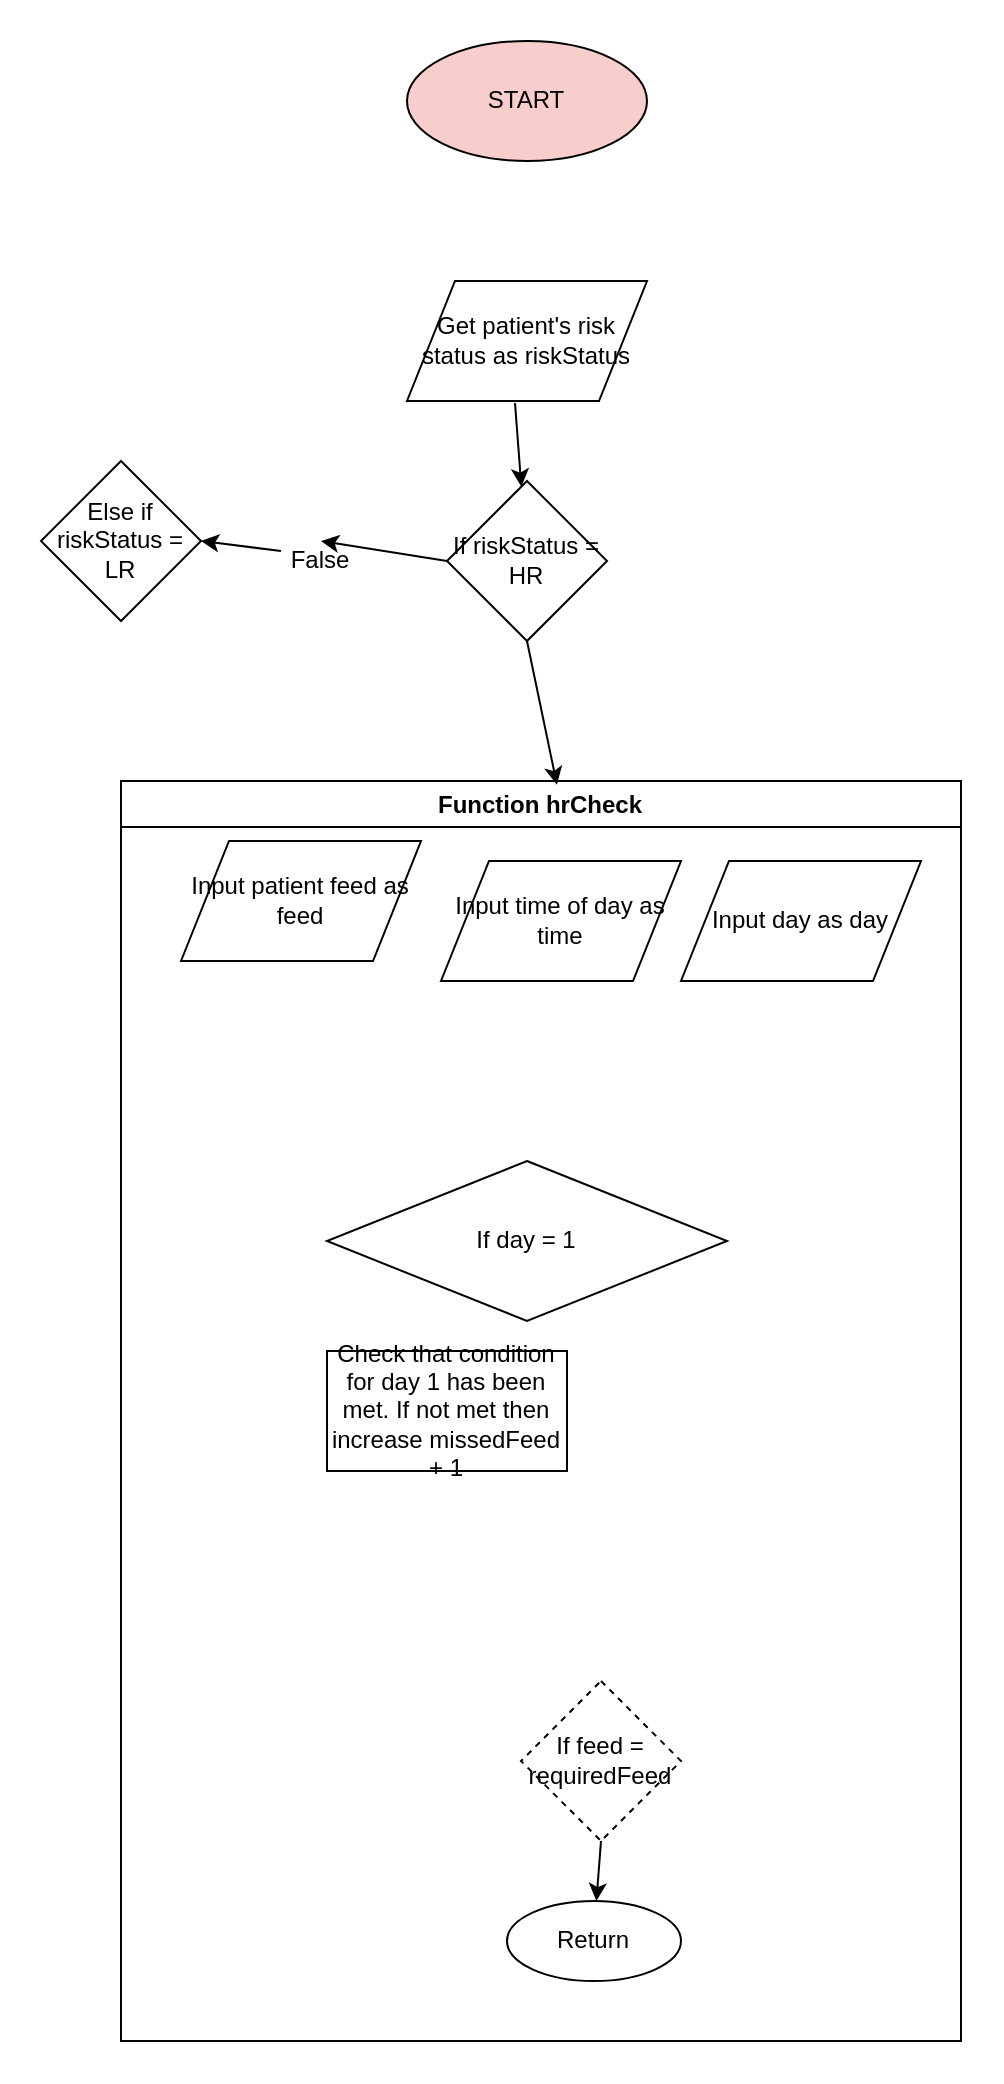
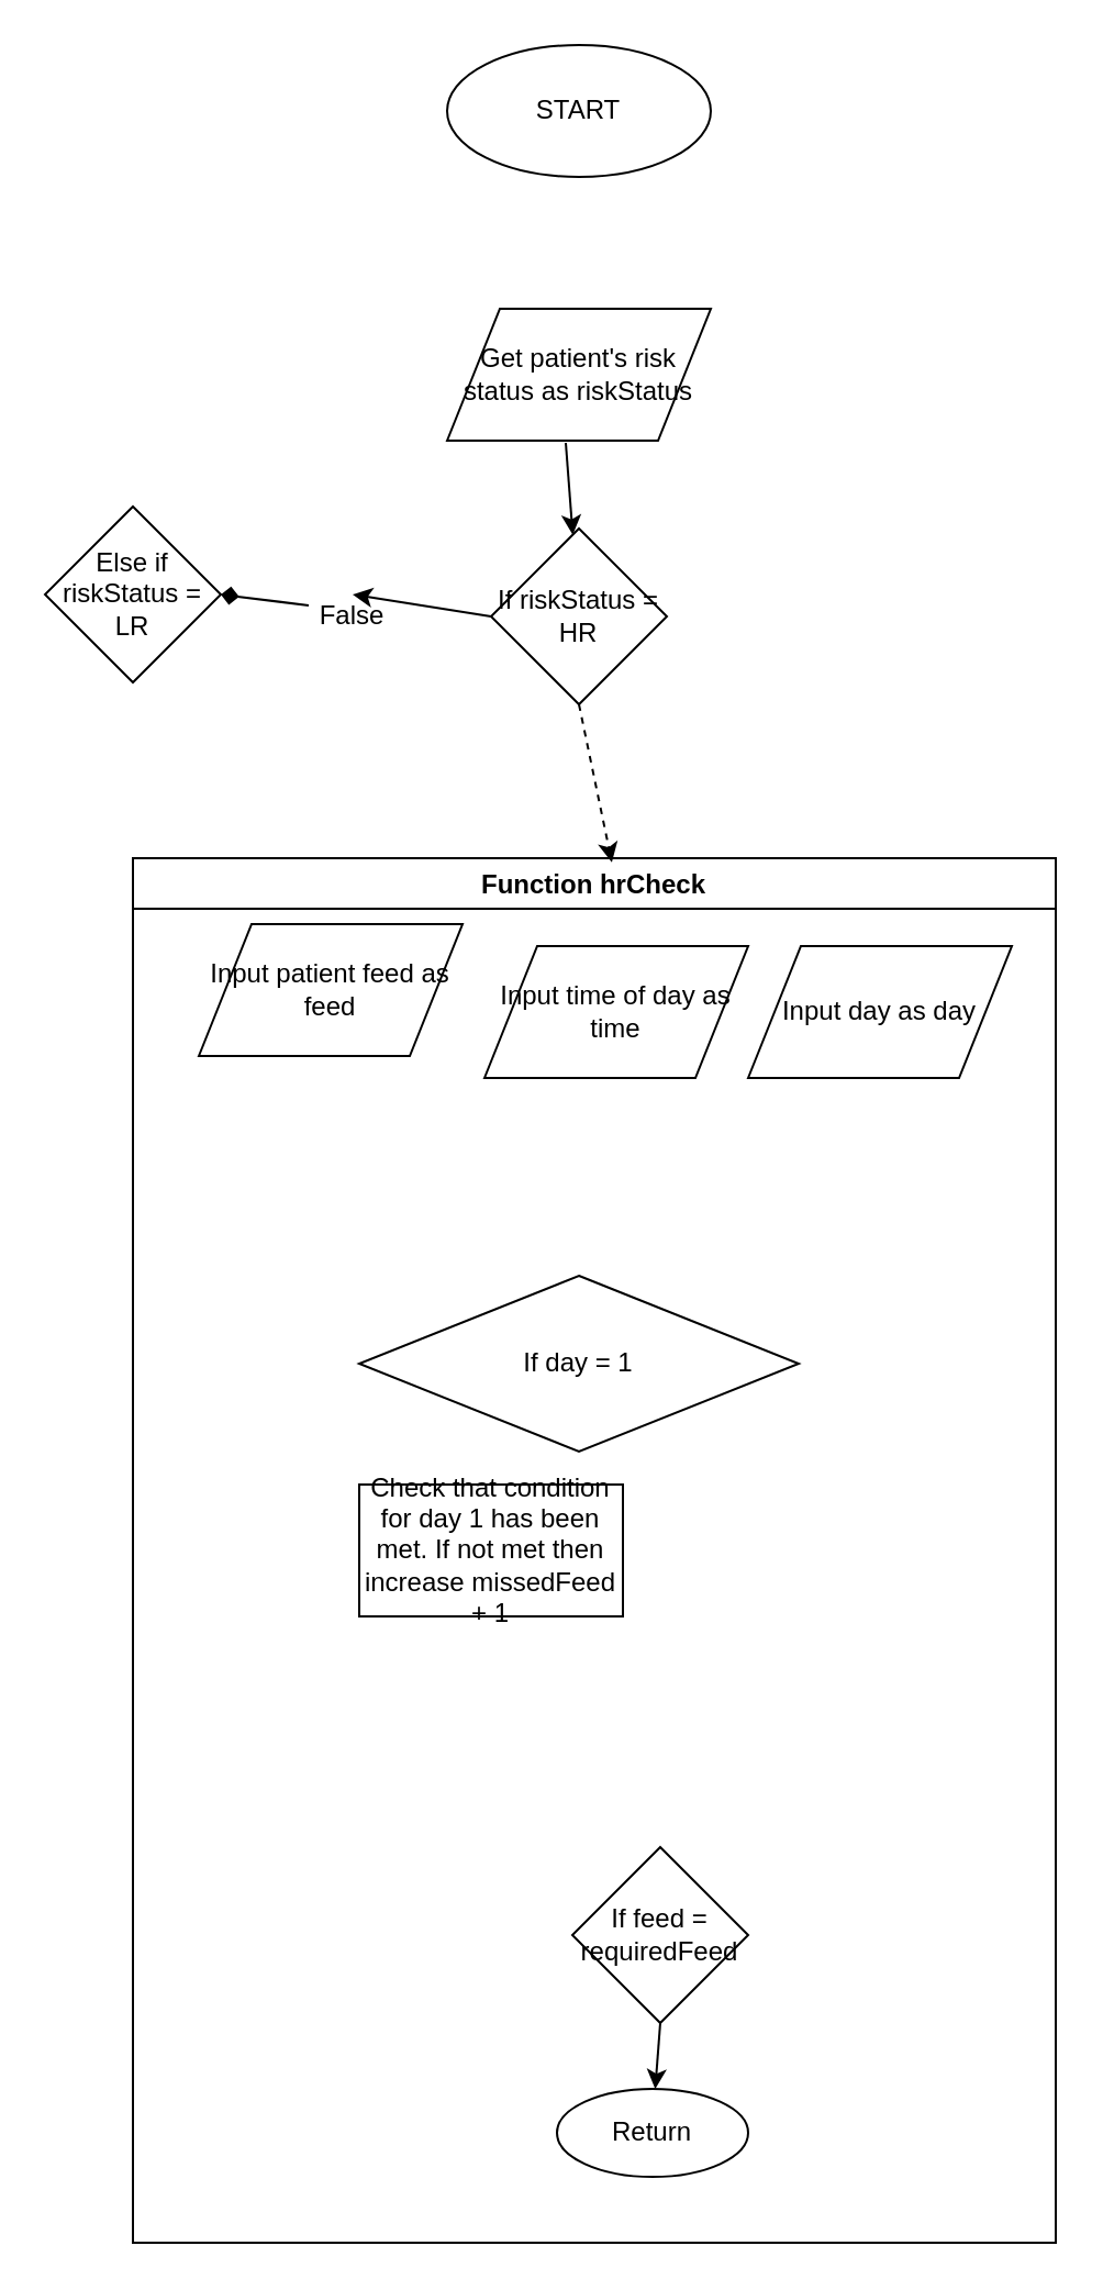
  <mxCell id="0" />
  <mxCell id="1" parent="0" />
- <mxCell id="2" value="START" style="ellipse;whiteSpace=wrap;html=1;fillColor=#f8cecc;" vertex="1" parent="1"><mxGeometry x="203" y="20" width="120" height="60" as="geometry" /></mxCell>
+ <mxCell id="2" value="START" style="ellipse;whiteSpace=wrap;html=1;" vertex="1" parent="1"><mxGeometry x="203" y="20" width="120" height="60" as="geometry" /></mxCell>
  <mxCell id="3" value="Get patient's risk status as riskStatus" style="shape=parallelogram;perimeter=parallelogramPerimeter;whiteSpace=wrap;html=1;" vertex="1" parent="1"><mxGeometry x="203" y="140" width="120" height="60" as="geometry" /></mxCell>
  <mxCell id="4" value="If riskStatus = HR" style="rhombus;whiteSpace=wrap;html=1;" vertex="1" parent="1"><mxGeometry x="223" y="240" width="80" height="80" as="geometry" /></mxCell>
  <mxCell id="5" value="Else if riskStatus = LR" style="rhombus;whiteSpace=wrap;html=1;" vertex="1" parent="1"><mxGeometry x="20" y="230" width="80" height="80" as="geometry" /></mxCell>
- <mxCell id="6" value="" style="endArrow=classic;html=1;exitX=0;exitY=0.25;exitDx=0;exitDy=0;entryX=1;entryY=0.5;entryDx=0;entryDy=0;" edge="1" parent="1" source="7" target="5"><mxGeometry width="50" height="50" relative="1" as="geometry"><mxPoint x="200" y="520" as="sourcePoint" /><mxPoint x="250" y="470" as="targetPoint" /></mxGeometry></mxCell>
+ <mxCell id="6" value="" style="endArrow=diamond;html=1;exitX=0;exitY=0.25;exitDx=0;exitDy=0;entryX=1;entryY=0.5;entryDx=0;entryDy=0;" edge="1" parent="1" source="7" target="5"><mxGeometry width="50" height="50" relative="1" as="geometry"><mxPoint x="200" y="520" as="sourcePoint" /><mxPoint x="250" y="470" as="targetPoint" /></mxGeometry></mxCell>
  <mxCell id="7" value="False" style="text;html=1;strokeColor=none;fillColor=none;align=center;verticalAlign=middle;whiteSpace=wrap;rounded=0;" vertex="1" parent="1"><mxGeometry x="140" y="270" width="40" height="20" as="geometry" /></mxCell>
  <mxCell id="8" value="" style="endArrow=classic;html=1;exitX=0;exitY=0.5;exitDx=0;exitDy=0;entryX=0.5;entryY=0;entryDx=0;entryDy=0;" edge="1" parent="1" source="4" target="7"><mxGeometry width="50" height="50" relative="1" as="geometry"><mxPoint x="263" y="320" as="sourcePoint" /><mxPoint x="263" y="370" as="targetPoint" /></mxGeometry></mxCell>
  <mxCell id="9" value="" style="endArrow=classic;html=1;exitX=0.45;exitY=1.017;exitDx=0;exitDy=0;exitPerimeter=0;" edge="1" parent="1" source="3" target="4"><mxGeometry width="50" height="50" relative="1" as="geometry"><mxPoint x="120" y="530" as="sourcePoint" /><mxPoint x="170" y="480" as="targetPoint" /></mxGeometry></mxCell>
  <mxCell id="10" value="Function hrCheck" style="swimlane;" vertex="1" parent="1"><mxGeometry x="60" y="390" width="420" height="630" as="geometry"><mxRectangle x="210" y="420" width="130" height="23" as="alternateBounds" /></mxGeometry></mxCell>
  <mxCell id="11" value="Input patient feed as feed" style="shape=parallelogram;perimeter=parallelogramPerimeter;whiteSpace=wrap;html=1;" vertex="1" parent="10"><mxGeometry x="30" y="30" width="120" height="60" as="geometry" /></mxCell>
  <mxCell id="12" value="Input time of day as time" style="shape=parallelogram;perimeter=parallelogramPerimeter;whiteSpace=wrap;html=1;" vertex="1" parent="10"><mxGeometry x="160" y="40" width="120" height="60" as="geometry" /></mxCell>
- <mxCell id="13" value="If feed = requiredFeed" style="rhombus;whiteSpace=wrap;html=1;dashed=1;" vertex="1" parent="10"><mxGeometry x="200" y="450" width="80" height="80" as="geometry" /></mxCell>
+ <mxCell id="13" value="If feed = requiredFeed" style="rhombus;whiteSpace=wrap;html=1;" vertex="1" parent="10"><mxGeometry x="200" y="450" width="80" height="80" as="geometry" /></mxCell>
  <mxCell id="14" value="Return" style="ellipse;whiteSpace=wrap;html=1;" vertex="1" parent="10"><mxGeometry x="193" y="560" width="87" height="40" as="geometry" /></mxCell>
  <mxCell id="15" value="" style="endArrow=classic;html=1;exitX=0.5;exitY=1;exitDx=0;exitDy=0;" edge="1" parent="10" source="13" target="14"><mxGeometry width="50" height="50" relative="1" as="geometry"><mxPoint x="20" y="680" as="sourcePoint" /><mxPoint x="70" y="630" as="targetPoint" /></mxGeometry></mxCell>
  <mxCell id="16" value="If day = 1" style="rhombus;whiteSpace=wrap;html=1;" vertex="1" parent="10"><mxGeometry x="103" y="190" width="200" height="80" as="geometry" /></mxCell>
  <mxCell id="17" value="Input day as day" style="shape=parallelogram;perimeter=parallelogramPerimeter;whiteSpace=wrap;html=1;" vertex="1" parent="10"><mxGeometry x="280" y="40" width="120" height="60" as="geometry" /></mxCell>
  <mxCell id="18" value="Check that condition for day 1 has been met. If not met then increase missedFeed + 1" style="rounded=0;whiteSpace=wrap;html=1;" vertex="1" parent="10"><mxGeometry x="103" y="285" width="120" height="60" as="geometry" /></mxCell>
- <mxCell id="19" value="" style="endArrow=classic;html=1;exitX=0.5;exitY=1;exitDx=0;exitDy=0;entryX=0.519;entryY=0.003;entryDx=0;entryDy=0;entryPerimeter=0;" edge="1" parent="1" source="4" target="10"><mxGeometry width="50" height="50" relative="1" as="geometry"><mxPoint x="40" y="790" as="sourcePoint" /><mxPoint x="90" y="740" as="targetPoint" /></mxGeometry></mxCell>
+ <mxCell id="19" value="" style="endArrow=classic;html=1;exitX=0.5;exitY=1;exitDx=0;exitDy=0;entryX=0.519;entryY=0.003;entryDx=0;entryDy=0;entryPerimeter=0;dashed=1;" edge="1" parent="1" source="4" target="10"><mxGeometry width="50" height="50" relative="1" as="geometry"><mxPoint x="40" y="790" as="sourcePoint" /><mxPoint x="90" y="740" as="targetPoint" /></mxGeometry></mxCell>
